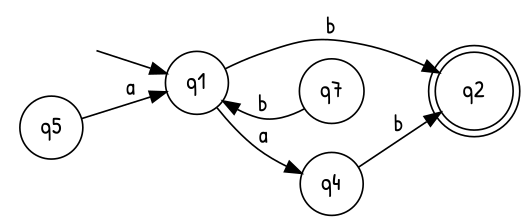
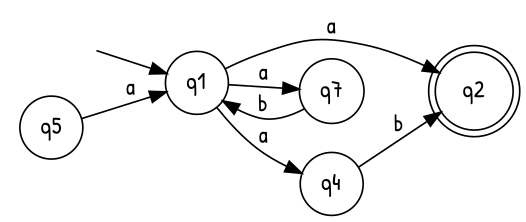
  digraph {
    fontname="Patrick Hand"
    rankdir=LR
    node [fontname="Patrick Hand" shape=circle]
    edge [fontname="Patrick Hand"]
    q2 [shape=doublecircle]
    "" [shape=none]
    q1
    n4 [label=q7]
    q4
    q5
    "" -> q1
-   q1 -> q2 [label=b]
+   q1 -> q2 [label=a]
+   q1 -> n4 [label=a]
    q1 -> q4 [label=a]
    n4 -> q1 [label=b]
    q4 -> q2 [label=b]
    q5 -> q1 [label=a]
  }
